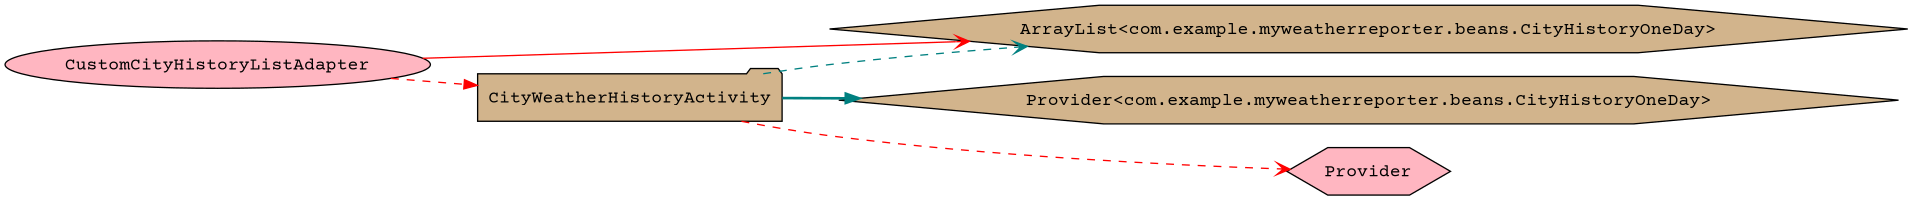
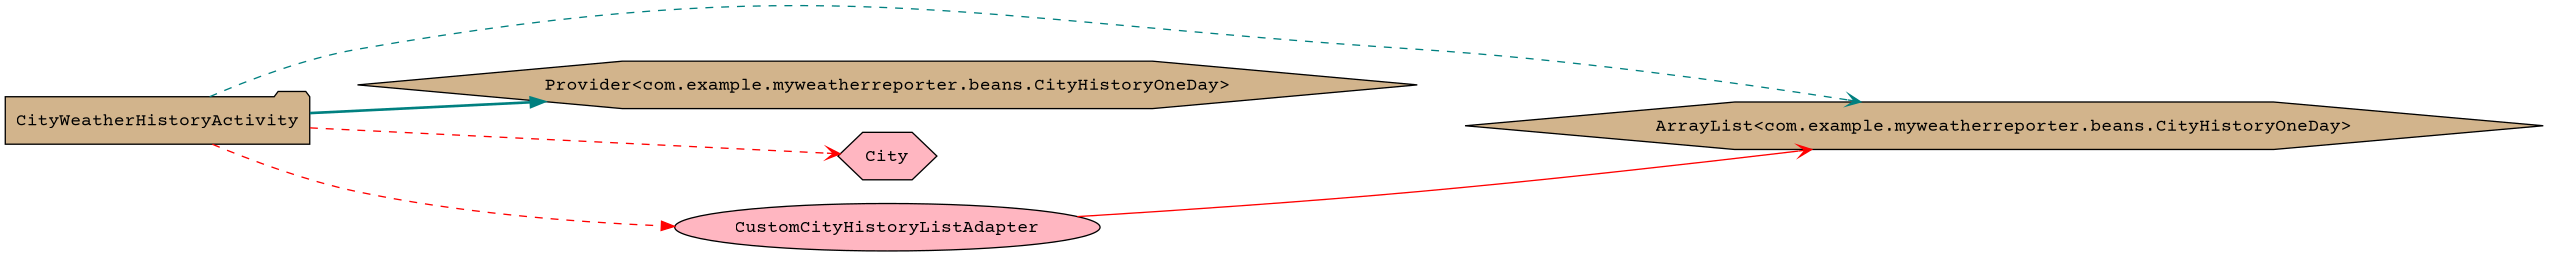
  digraph {
    concentrate=true
    fontname="Courier Prime"
    rankdir=LR
    node [fillcolor=tan fontname="Courier Prime" shape=hexagon style=filled]
    edge [arrowhead=vee color=red fontname="Courier Prime" style=dashed]
    n1 [label="ArrayList<com.example.myweatherreporter.beans.CityHistoryOneDay>"]
    CityWeatherHistoryActivity [shape=folder]
    n3 [label="Provider<com.example.myweatherreporter.beans.CityHistoryOneDay>"]
-   City [fillcolor=lightpink label=Provider]
+   City [fillcolor=lightpink]
    CustomCityHistoryListAdapter [fillcolor=lightpink shape=ellipse]
    CityWeatherHistoryActivity -> n1 [color=teal]
    CityWeatherHistoryActivity -> n3 [arrowhead=normal color=teal style=bold]
    CityWeatherHistoryActivity -> City
-   CustomCityHistoryListAdapter -> CityWeatherHistoryActivity [arrowhead=normal]
+   CityWeatherHistoryActivity -> CustomCityHistoryListAdapter [arrowhead=normal]
    CustomCityHistoryListAdapter -> n1 [style=solid]
  }
